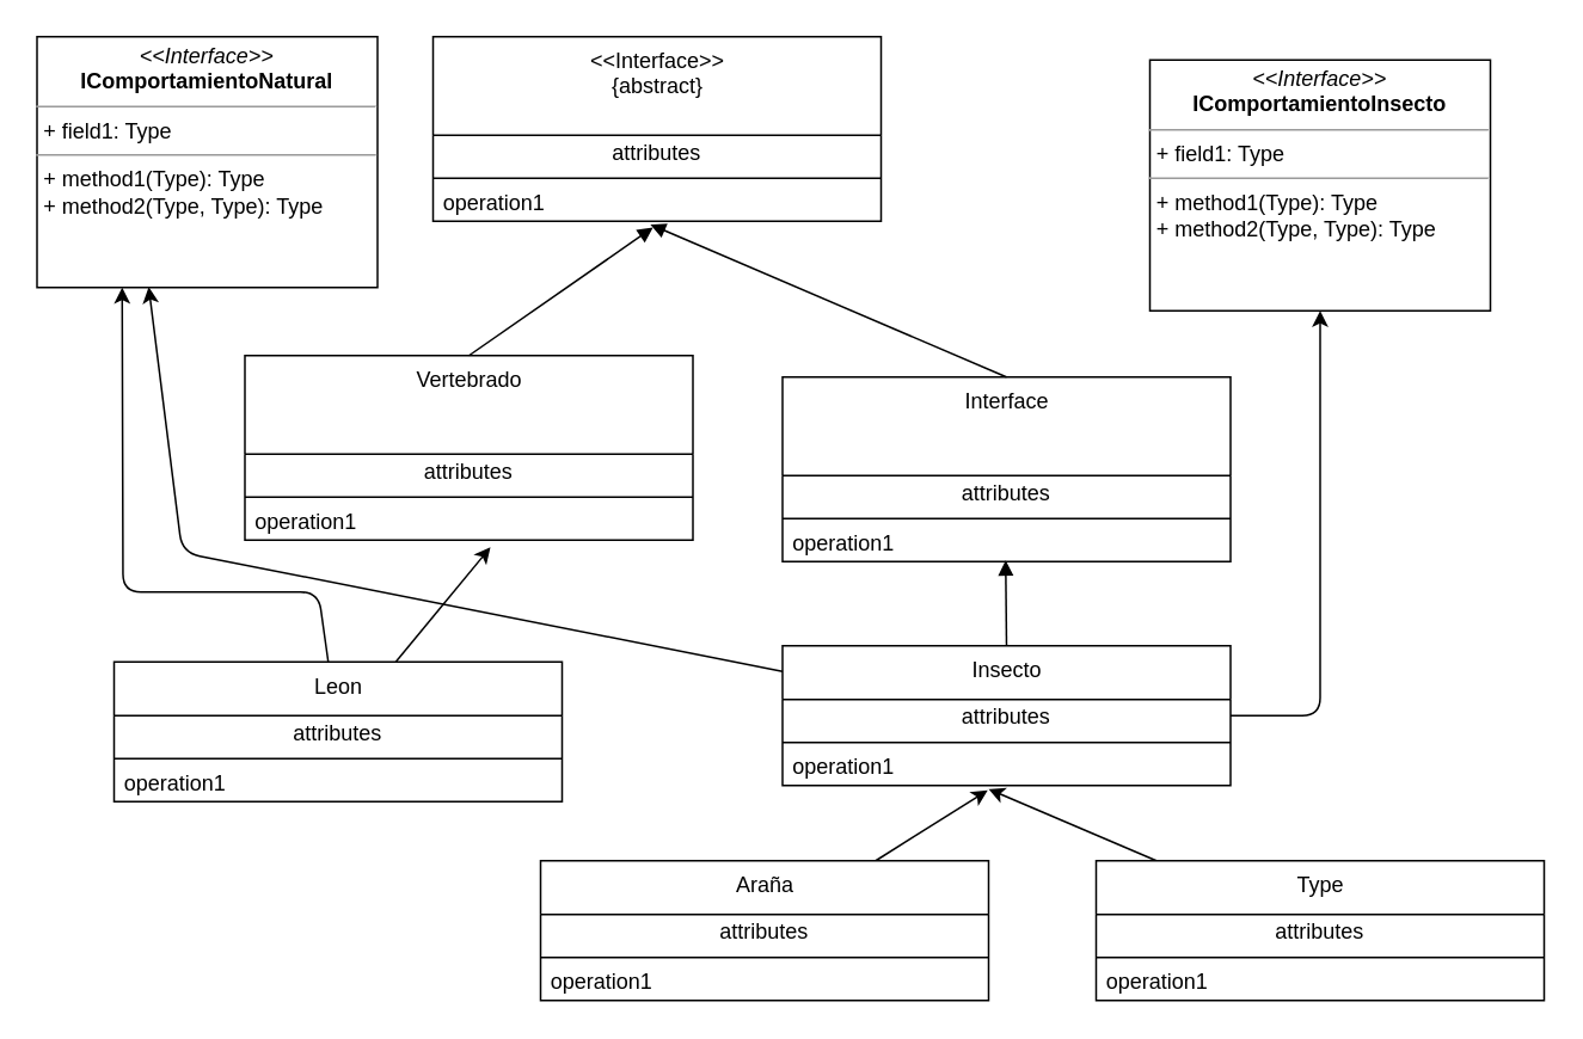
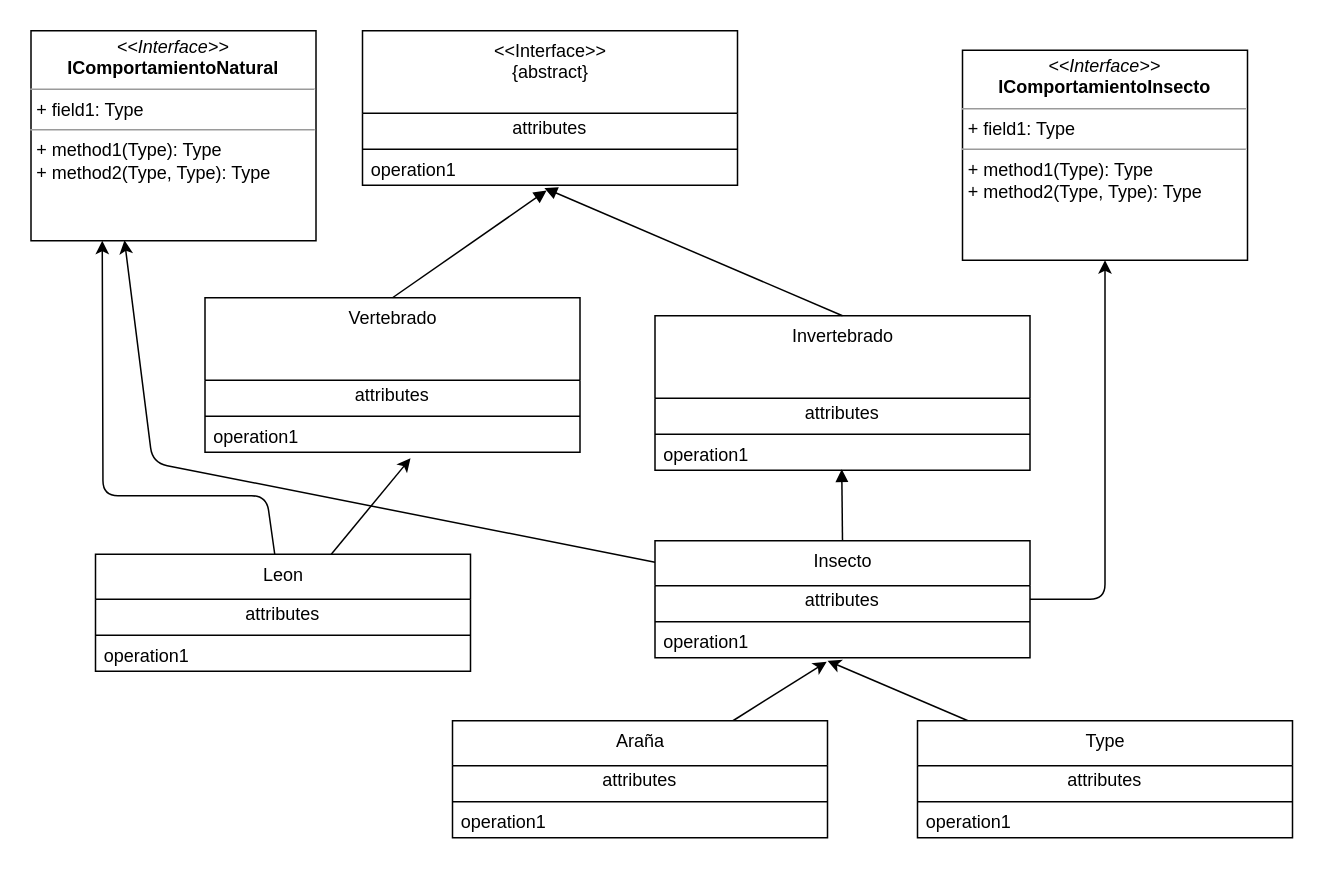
  <mxCell id="0" />
  <mxCell id="1" parent="0" />
  <mxCell id="2" value="&amp;lt;&amp;lt;Interface&amp;gt;&amp;gt;&lt;br&gt;{abstract}" style="swimlane;fontStyle=0;align=center;verticalAlign=top;childLayout=stackLayout;horizontal=1;startSize=55;horizontalStack=0;resizeParent=1;resizeParentMax=0;resizeLast=0;collapsible=0;marginBottom=0;html=1;" parent="1" vertex="1"><mxGeometry x="241" y="20" width="250" height="103" as="geometry" /></mxCell>
  <mxCell id="3" value="attributes" style="text;html=1;strokeColor=none;fillColor=none;align=center;verticalAlign=middle;spacingLeft=4;spacingRight=4;overflow=hidden;rotatable=0;points=[[0,0.5],[1,0.5]];portConstraint=eastwest;" parent="2" vertex="1"><mxGeometry y="55" width="250" height="20" as="geometry" /></mxCell>
  <mxCell id="4" value="" style="line;strokeWidth=1;fillColor=none;align=left;verticalAlign=middle;spacingTop=-1;spacingLeft=3;spacingRight=3;rotatable=0;labelPosition=right;points=[];portConstraint=eastwest;" parent="2" vertex="1"><mxGeometry y="75" width="250" height="8" as="geometry" /></mxCell>
  <mxCell id="5" value="operation1" style="text;html=1;strokeColor=none;fillColor=none;align=left;verticalAlign=middle;spacingLeft=4;spacingRight=4;overflow=hidden;rotatable=0;points=[[0,0.5],[1,0.5]];portConstraint=eastwest;" parent="2" vertex="1"><mxGeometry y="83" width="250" height="20" as="geometry" /></mxCell>
  <mxCell id="6" value="Vertebrado&lt;br&gt;" style="swimlane;fontStyle=0;align=center;verticalAlign=top;childLayout=stackLayout;horizontal=1;startSize=55;horizontalStack=0;resizeParent=1;resizeParentMax=0;resizeLast=0;collapsible=0;marginBottom=0;html=1;" parent="1" vertex="1"><mxGeometry x="136" y="198" width="250" height="103" as="geometry" /></mxCell>
  <mxCell id="7" value="attributes" style="text;html=1;strokeColor=none;fillColor=none;align=center;verticalAlign=middle;spacingLeft=4;spacingRight=4;overflow=hidden;rotatable=0;points=[[0,0.5],[1,0.5]];portConstraint=eastwest;" parent="6" vertex="1"><mxGeometry y="55" width="250" height="20" as="geometry" /></mxCell>
  <mxCell id="8" value="" style="line;strokeWidth=1;fillColor=none;align=left;verticalAlign=middle;spacingTop=-1;spacingLeft=3;spacingRight=3;rotatable=0;labelPosition=right;points=[];portConstraint=eastwest;" parent="6" vertex="1"><mxGeometry y="75" width="250" height="8" as="geometry" /></mxCell>
  <mxCell id="9" value="operation1" style="text;html=1;strokeColor=none;fillColor=none;align=left;verticalAlign=middle;spacingLeft=4;spacingRight=4;overflow=hidden;rotatable=0;points=[[0,0.5],[1,0.5]];portConstraint=eastwest;" parent="6" vertex="1"><mxGeometry y="83" width="250" height="20" as="geometry" /></mxCell>
- <mxCell id="10" value="Interface" style="swimlane;fontStyle=0;align=center;verticalAlign=top;childLayout=stackLayout;horizontal=1;startSize=55;horizontalStack=0;resizeParent=1;resizeParentMax=0;resizeLast=0;collapsible=0;marginBottom=0;html=1;" parent="1" vertex="1"><mxGeometry x="436" y="210" width="250" height="103" as="geometry" /></mxCell>
+ <mxCell id="10" value="Invertebrado" style="swimlane;fontStyle=0;align=center;verticalAlign=top;childLayout=stackLayout;horizontal=1;startSize=55;horizontalStack=0;resizeParent=1;resizeParentMax=0;resizeLast=0;collapsible=0;marginBottom=0;html=1;" parent="1" vertex="1"><mxGeometry x="436" y="210" width="250" height="103" as="geometry" /></mxCell>
  <mxCell id="11" value="attributes" style="text;html=1;strokeColor=none;fillColor=none;align=center;verticalAlign=middle;spacingLeft=4;spacingRight=4;overflow=hidden;rotatable=0;points=[[0,0.5],[1,0.5]];portConstraint=eastwest;" parent="10" vertex="1"><mxGeometry y="55" width="250" height="20" as="geometry" /></mxCell>
  <mxCell id="12" value="" style="line;strokeWidth=1;fillColor=none;align=left;verticalAlign=middle;spacingTop=-1;spacingLeft=3;spacingRight=3;rotatable=0;labelPosition=right;points=[];portConstraint=eastwest;" parent="10" vertex="1"><mxGeometry y="75" width="250" height="8" as="geometry" /></mxCell>
  <mxCell id="13" value="operation1" style="text;html=1;strokeColor=none;fillColor=none;align=left;verticalAlign=middle;spacingLeft=4;spacingRight=4;overflow=hidden;rotatable=0;points=[[0,0.5],[1,0.5]];portConstraint=eastwest;" parent="10" vertex="1"><mxGeometry y="83" width="250" height="20" as="geometry" /></mxCell>
  <mxCell id="14" style="edgeStyle=none;html=1;entryX=0.5;entryY=1;entryDx=0;entryDy=0;" edge="1" parent="1" source="16" target="40"><mxGeometry relative="1" as="geometry"><Array as="points"><mxPoint x="736" y="399" /></Array></mxGeometry></mxCell>
  <mxCell id="15" style="edgeStyle=none;html=1;entryX=0.328;entryY=0.998;entryDx=0;entryDy=0;entryPerimeter=0;" edge="1" parent="1" source="16" target="39"><mxGeometry relative="1" as="geometry"><mxPoint x="77.333" y="299.667" as="targetPoint" /><Array as="points"><mxPoint x="101" y="308" /></Array></mxGeometry></mxCell>
  <mxCell id="16" value="Insecto" style="swimlane;fontStyle=0;align=center;verticalAlign=top;childLayout=stackLayout;horizontal=1;startSize=30;horizontalStack=0;resizeParent=1;resizeParentMax=0;resizeLast=0;collapsible=0;marginBottom=0;html=1;" parent="1" vertex="1"><mxGeometry x="436" y="360" width="250" height="78" as="geometry" /></mxCell>
  <mxCell id="17" value="attributes" style="text;html=1;strokeColor=none;fillColor=none;align=center;verticalAlign=middle;spacingLeft=4;spacingRight=4;overflow=hidden;rotatable=0;points=[[0,0.5],[1,0.5]];portConstraint=eastwest;" parent="16" vertex="1"><mxGeometry y="30" width="250" height="20" as="geometry" /></mxCell>
  <mxCell id="18" value="" style="line;strokeWidth=1;fillColor=none;align=left;verticalAlign=middle;spacingTop=-1;spacingLeft=3;spacingRight=3;rotatable=0;labelPosition=right;points=[];portConstraint=eastwest;" parent="16" vertex="1"><mxGeometry y="50" width="250" height="8" as="geometry" /></mxCell>
  <mxCell id="19" value="operation1" style="text;html=1;strokeColor=none;fillColor=none;align=left;verticalAlign=middle;spacingLeft=4;spacingRight=4;overflow=hidden;rotatable=0;points=[[0,0.5],[1,0.5]];portConstraint=eastwest;" parent="16" vertex="1"><mxGeometry y="58" width="250" height="20" as="geometry" /></mxCell>
  <mxCell id="20" style="edgeStyle=none;html=1;entryX=0.458;entryY=1.133;entryDx=0;entryDy=0;entryPerimeter=0;" parent="1" source="21" target="19" edge="1"><mxGeometry relative="1" as="geometry" /></mxCell>
  <mxCell id="21" value="Araña" style="swimlane;fontStyle=0;align=center;verticalAlign=top;childLayout=stackLayout;horizontal=1;startSize=30;horizontalStack=0;resizeParent=1;resizeParentMax=0;resizeLast=0;collapsible=0;marginBottom=0;html=1;" parent="1" vertex="1"><mxGeometry x="301" y="480" width="250" height="78" as="geometry" /></mxCell>
  <mxCell id="22" value="attributes" style="text;html=1;strokeColor=none;fillColor=none;align=center;verticalAlign=middle;spacingLeft=4;spacingRight=4;overflow=hidden;rotatable=0;points=[[0,0.5],[1,0.5]];portConstraint=eastwest;" parent="21" vertex="1"><mxGeometry y="30" width="250" height="20" as="geometry" /></mxCell>
  <mxCell id="23" value="" style="line;strokeWidth=1;fillColor=none;align=left;verticalAlign=middle;spacingTop=-1;spacingLeft=3;spacingRight=3;rotatable=0;labelPosition=right;points=[];portConstraint=eastwest;" parent="21" vertex="1"><mxGeometry y="50" width="250" height="8" as="geometry" /></mxCell>
  <mxCell id="24" value="operation1" style="text;html=1;strokeColor=none;fillColor=none;align=left;verticalAlign=middle;spacingLeft=4;spacingRight=4;overflow=hidden;rotatable=0;points=[[0,0.5],[1,0.5]];portConstraint=eastwest;" parent="21" vertex="1"><mxGeometry y="58" width="250" height="20" as="geometry" /></mxCell>
  <mxCell id="25" style="edgeStyle=none;html=1;" parent="1" source="26" edge="1"><mxGeometry relative="1" as="geometry"><mxPoint x="551" y="440" as="targetPoint" /></mxGeometry></mxCell>
  <mxCell id="26" value="Type" style="swimlane;fontStyle=0;align=center;verticalAlign=top;childLayout=stackLayout;horizontal=1;startSize=30;horizontalStack=0;resizeParent=1;resizeParentMax=0;resizeLast=0;collapsible=0;marginBottom=0;html=1;" parent="1" vertex="1"><mxGeometry x="611" y="480" width="250" height="78" as="geometry" /></mxCell>
  <mxCell id="27" value="attributes" style="text;html=1;strokeColor=none;fillColor=none;align=center;verticalAlign=middle;spacingLeft=4;spacingRight=4;overflow=hidden;rotatable=0;points=[[0,0.5],[1,0.5]];portConstraint=eastwest;" parent="26" vertex="1"><mxGeometry y="30" width="250" height="20" as="geometry" /></mxCell>
  <mxCell id="28" value="" style="line;strokeWidth=1;fillColor=none;align=left;verticalAlign=middle;spacingTop=-1;spacingLeft=3;spacingRight=3;rotatable=0;labelPosition=right;points=[];portConstraint=eastwest;" parent="26" vertex="1"><mxGeometry y="50" width="250" height="8" as="geometry" /></mxCell>
  <mxCell id="29" value="operation1" style="text;html=1;strokeColor=none;fillColor=none;align=left;verticalAlign=middle;spacingLeft=4;spacingRight=4;overflow=hidden;rotatable=0;points=[[0,0.5],[1,0.5]];portConstraint=eastwest;" parent="26" vertex="1"><mxGeometry y="58" width="250" height="20" as="geometry" /></mxCell>
  <mxCell id="30" value="" style="html=1;verticalAlign=bottom;labelBackgroundColor=none;endArrow=block;endFill=1;entryX=0.491;entryY=1.175;entryDx=0;entryDy=0;entryPerimeter=0;exitX=0.5;exitY=0;exitDx=0;exitDy=0;" parent="1" source="6" target="5" edge="1"><mxGeometry width="160" relative="1" as="geometry"><mxPoint x="221" y="190" as="sourcePoint" /><mxPoint x="381" y="190" as="targetPoint" /></mxGeometry></mxCell>
  <mxCell id="31" value="" style="html=1;verticalAlign=bottom;labelBackgroundColor=none;endArrow=block;endFill=1;entryX=0.485;entryY=1.092;entryDx=0;entryDy=0;entryPerimeter=0;exitX=0.5;exitY=0;exitDx=0;exitDy=0;" parent="1" source="10" target="5" edge="1"><mxGeometry width="160" relative="1" as="geometry"><mxPoint x="301" y="253.5" as="sourcePoint" /><mxPoint x="508.75" y="200" as="targetPoint" /></mxGeometry></mxCell>
  <mxCell id="32" value="" style="html=1;verticalAlign=bottom;labelBackgroundColor=none;endArrow=block;endFill=1;entryX=0.498;entryY=0.967;entryDx=0;entryDy=0;entryPerimeter=0;exitX=0.5;exitY=0;exitDx=0;exitDy=0;" parent="1" source="16" target="13" edge="1"><mxGeometry width="160" relative="1" as="geometry"><mxPoint x="351" y="360" as="sourcePoint" /><mxPoint x="511" y="360" as="targetPoint" /></mxGeometry></mxCell>
  <mxCell id="33" style="edgeStyle=none;html=1;entryX=0.548;entryY=1.2;entryDx=0;entryDy=0;entryPerimeter=0;" edge="1" parent="1" source="35" target="9"><mxGeometry relative="1" as="geometry" /></mxCell>
  <mxCell id="34" style="edgeStyle=none;html=1;entryX=0.25;entryY=1;entryDx=0;entryDy=0;" edge="1" parent="1" source="35" target="39"><mxGeometry relative="1" as="geometry"><Array as="points"><mxPoint x="177" y="330" /><mxPoint x="68" y="330" /></Array></mxGeometry></mxCell>
  <mxCell id="35" value="Leon" style="swimlane;fontStyle=0;align=center;verticalAlign=top;childLayout=stackLayout;horizontal=1;startSize=30;horizontalStack=0;resizeParent=1;resizeParentMax=0;resizeLast=0;collapsible=0;marginBottom=0;html=1;" vertex="1" parent="1"><mxGeometry x="63" y="369" width="250" height="78" as="geometry" /></mxCell>
  <mxCell id="36" value="attributes" style="text;html=1;strokeColor=none;fillColor=none;align=center;verticalAlign=middle;spacingLeft=4;spacingRight=4;overflow=hidden;rotatable=0;points=[[0,0.5],[1,0.5]];portConstraint=eastwest;" vertex="1" parent="35"><mxGeometry y="30" width="250" height="20" as="geometry" /></mxCell>
  <mxCell id="37" value="" style="line;strokeWidth=1;fillColor=none;align=left;verticalAlign=middle;spacingTop=-1;spacingLeft=3;spacingRight=3;rotatable=0;labelPosition=right;points=[];portConstraint=eastwest;" vertex="1" parent="35"><mxGeometry y="50" width="250" height="8" as="geometry" /></mxCell>
  <mxCell id="38" value="operation1" style="text;html=1;strokeColor=none;fillColor=none;align=left;verticalAlign=middle;spacingLeft=4;spacingRight=4;overflow=hidden;rotatable=0;points=[[0,0.5],[1,0.5]];portConstraint=eastwest;" vertex="1" parent="35"><mxGeometry y="58" width="250" height="20" as="geometry" /></mxCell>
  <mxCell id="39" value="&lt;p style=&quot;margin:0px;margin-top:4px;text-align:center;&quot;&gt;&lt;i&gt;&amp;lt;&amp;lt;Interface&amp;gt;&amp;gt;&lt;/i&gt;&lt;br&gt;&lt;b&gt;IComportamientoNatural&lt;/b&gt;&lt;/p&gt;&lt;hr size=&quot;1&quot;&gt;&lt;p style=&quot;margin:0px;margin-left:4px;&quot;&gt;+ field1: Type&lt;br&gt;&lt;/p&gt;&lt;hr size=&quot;1&quot;&gt;&lt;p style=&quot;margin:0px;margin-left:4px;&quot;&gt;+ method1(Type): Type&lt;br&gt;+ method2(Type, Type): Type&lt;/p&gt;" style="verticalAlign=top;align=left;overflow=fill;fontSize=12;fontFamily=Helvetica;html=1;" vertex="1" parent="1"><mxGeometry x="20" y="20" width="190" height="140" as="geometry" /></mxCell>
  <mxCell id="40" value="&lt;p style=&quot;margin:0px;margin-top:4px;text-align:center;&quot;&gt;&lt;i&gt;&amp;lt;&amp;lt;Interface&amp;gt;&amp;gt;&lt;/i&gt;&lt;br&gt;&lt;b&gt;IComportamientoInsecto&lt;/b&gt;&lt;/p&gt;&lt;hr size=&quot;1&quot;&gt;&lt;p style=&quot;margin:0px;margin-left:4px;&quot;&gt;+ field1: Type&lt;br&gt;&lt;/p&gt;&lt;hr size=&quot;1&quot;&gt;&lt;p style=&quot;margin:0px;margin-left:4px;&quot;&gt;+ method1(Type): Type&lt;br&gt;+ method2(Type, Type): Type&lt;/p&gt;" style="verticalAlign=top;align=left;overflow=fill;fontSize=12;fontFamily=Helvetica;html=1;" vertex="1" parent="1"><mxGeometry x="641" y="33" width="190" height="140" as="geometry" /></mxCell>
